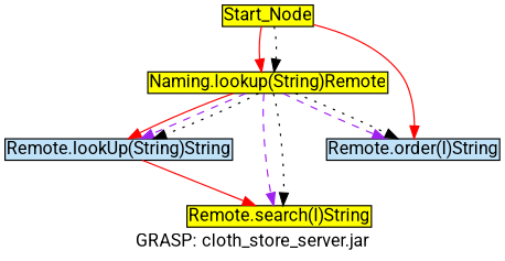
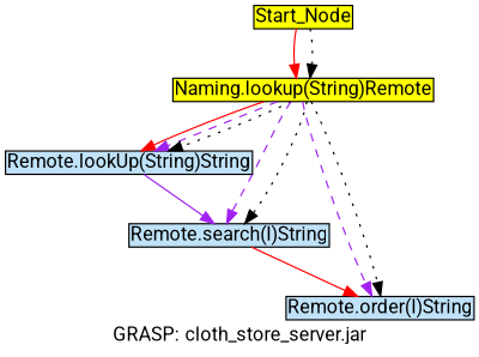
  digraph {
    fontname=Roboto
    label="GRASP: cloth_store_server.jar"
    node [fillcolor="#c0e2f8" fontname=Roboto margin=0.02 shape=box style=filled]
    edge [color=red fontname=Roboto style=solid]
    Start_Node [fillcolor=yellow height=0 width=0]
    "Naming.lookup(String)Remote" [fillcolor=yellow height=0 width=0]
    "Remote.lookUp(String)String" [height=0 width=0]
-   "Remote.search(I)String" [fillcolor=yellow height=0 width=0]
+   "Remote.search(I)String" [height=0 width=0]
    "Remote.order(I)String" [height=0 width=0]
    Start_Node -> "Naming.lookup(String)Remote"
    Start_Node -> "Naming.lookup(String)Remote" [color=black style=dotted]
    "Naming.lookup(String)Remote" -> "Remote.lookUp(String)String"
    "Naming.lookup(String)Remote" -> "Remote.lookUp(String)String" [color=purple style=dashed]
    "Naming.lookup(String)Remote" -> "Remote.lookUp(String)String" [color=black style=dotted]
    "Naming.lookup(String)Remote" -> "Remote.search(I)String" [color=purple style=dashed]
    "Naming.lookup(String)Remote" -> "Remote.search(I)String" [color=black style=dotted]
    "Naming.lookup(String)Remote" -> "Remote.order(I)String" [color=purple style=dashed]
    "Naming.lookup(String)Remote" -> "Remote.order(I)String" [color=black style=dotted]
-   "Remote.lookUp(String)String" -> "Remote.search(I)String"
-   Start_Node -> "Remote.order(I)String"
+   "Remote.lookUp(String)String" -> "Remote.search(I)String" [color=purple]
+   "Remote.search(I)String" -> "Remote.order(I)String"
  }
